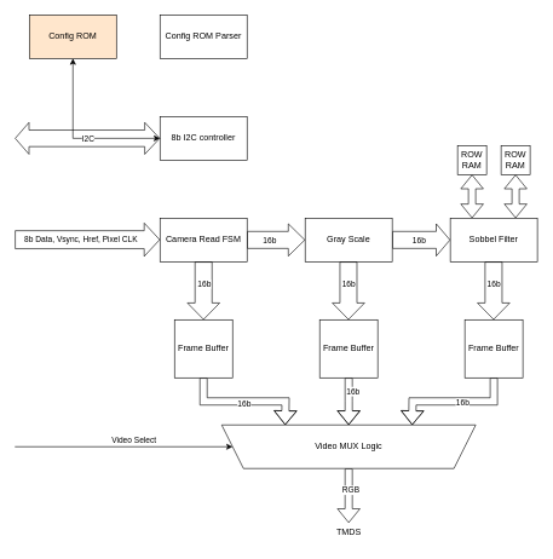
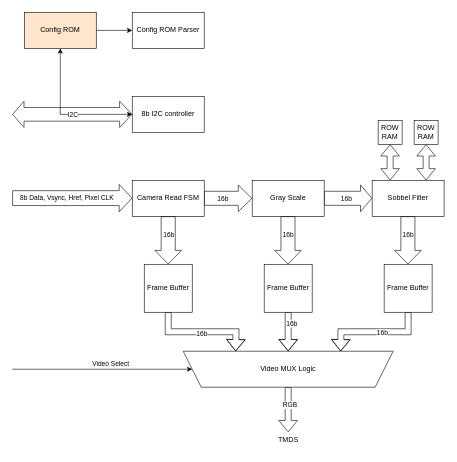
  <mxCell id="0" />
  <mxCell id="1" parent="0" />
  <mxCell id="2" value="" style="edgeStyle=orthogonalEdgeStyle;rounded=0;orthogonalLoop=1;jettySize=auto;html=1;startArrow=classic;startFill=1;" edge="1" parent="1" source="3" target="8"><mxGeometry relative="1" as="geometry" /></mxCell>
  <mxCell id="3" value="8b I2C controller" style="rounded=0;whiteSpace=wrap;html=1;" vertex="1" parent="1"><mxGeometry x="220" y="160" width="120" height="60" as="geometry" /></mxCell>
  <mxCell id="4" value="Config ROM Parser" style="rounded=0;whiteSpace=wrap;html=1;" vertex="1" parent="1"><mxGeometry x="220" y="20" width="120" height="60" as="geometry" /></mxCell>
  <mxCell id="5" value="" style="shape=flexArrow;endArrow=classic;html=1;rounded=0;entryX=0;entryY=0.5;entryDx=0;entryDy=0;startArrow=block;width=22.759;endSize=6.51;" edge="1" parent="1" target="3"><mxGeometry width="50" height="50" relative="1" as="geometry"><mxPoint x="20" y="190" as="sourcePoint" /><mxPoint x="160" y="180" as="targetPoint" /></mxGeometry></mxCell>
  <mxCell id="6" value="I2C" style="edgeLabel;html=1;align=center;verticalAlign=middle;resizable=0;points=[];" vertex="1" connectable="0" parent="5"><mxGeometry x="-0.124" y="-2" relative="1" as="geometry"><mxPoint x="12" y="-2" as="offset" /></mxGeometry></mxCell>
+ <mxCell id="7" style="edgeStyle=orthogonalEdgeStyle;rounded=0;orthogonalLoop=1;jettySize=auto;html=1;exitX=1;exitY=0.5;exitDx=0;exitDy=0;entryX=0;entryY=0.5;entryDx=0;entryDy=0;" edge="1" parent="1" source="8" target="4"><mxGeometry relative="1" as="geometry" /></mxCell>
  <mxCell id="8" value="Config ROM" style="rounded=0;whiteSpace=wrap;html=1;fillColor=#ffe6cc;" vertex="1" parent="1"><mxGeometry x="40" y="20" width="120" height="60" as="geometry" /></mxCell>
  <mxCell id="9" value="" style="edgeStyle=orthogonalEdgeStyle;rounded=0;orthogonalLoop=1;jettySize=auto;html=1;shape=flexArrow;width=23.448;endSize=7.214;" edge="1" parent="1" source="11" target="16"><mxGeometry relative="1" as="geometry" /></mxCell>
  <mxCell id="10" value="16b" style="edgeLabel;html=1;align=center;verticalAlign=middle;resizable=0;points=[];" vertex="1" connectable="0" parent="9"><mxGeometry x="-0.52" y="-2" relative="1" as="geometry"><mxPoint x="11" y="-2" as="offset" /></mxGeometry></mxCell>
  <mxCell id="11" value="Camera Read FSM" style="rounded=0;whiteSpace=wrap;html=1;" vertex="1" parent="1"><mxGeometry x="220" y="300" width="120" height="60" as="geometry" /></mxCell>
  <mxCell id="12" value="" style="shape=flexArrow;endArrow=classic;html=1;rounded=0;entryX=0;entryY=0.5;entryDx=0;entryDy=0;strokeWidth=1;width=24.828;endSize=6.752;" edge="1" parent="1"><mxGeometry width="50" height="50" relative="1" as="geometry"><mxPoint x="20" y="329.66" as="sourcePoint" /><mxPoint x="220" y="329.66" as="targetPoint" /></mxGeometry></mxCell>
  <mxCell id="13" value="8b Data, Vsync, Href, Pixel CLK" style="edgeLabel;html=1;align=center;verticalAlign=middle;resizable=0;points=[];" vertex="1" connectable="0" parent="12"><mxGeometry x="0.048" y="3" relative="1" as="geometry"><mxPoint x="-15" y="3" as="offset" /></mxGeometry></mxCell>
  <mxCell id="14" value="" style="edgeStyle=orthogonalEdgeStyle;rounded=0;orthogonalLoop=1;jettySize=auto;html=1;shape=flexArrow;width=23.448;endSize=5.959;" edge="1" parent="1" source="16" target="19"><mxGeometry relative="1" as="geometry" /></mxCell>
  <mxCell id="15" value="16b" style="edgeLabel;html=1;align=center;verticalAlign=middle;resizable=0;points=[];" vertex="1" connectable="0" parent="14"><mxGeometry x="-0.107" y="1" relative="1" as="geometry"><mxPoint y="1" as="offset" /></mxGeometry></mxCell>
  <mxCell id="16" value="Gray Scale" style="rounded=0;whiteSpace=wrap;html=1;" vertex="1" parent="1"><mxGeometry x="420" y="300" width="120" height="60" as="geometry" /></mxCell>
  <mxCell id="17" style="edgeStyle=orthogonalEdgeStyle;rounded=0;orthogonalLoop=1;jettySize=auto;html=1;exitX=0.25;exitY=0;exitDx=0;exitDy=0;entryX=0.5;entryY=1;entryDx=0;entryDy=0;shape=flexArrow;startArrow=block;" edge="1" parent="1" source="19" target="20"><mxGeometry relative="1" as="geometry" /></mxCell>
  <mxCell id="18" style="edgeStyle=orthogonalEdgeStyle;rounded=0;orthogonalLoop=1;jettySize=auto;html=1;exitX=0.75;exitY=0;exitDx=0;exitDy=0;entryX=0.5;entryY=1;entryDx=0;entryDy=0;shape=flexArrow;startArrow=block;" edge="1" parent="1" source="19" target="21"><mxGeometry relative="1" as="geometry" /></mxCell>
  <mxCell id="19" value="Sobbel Filter" style="rounded=0;whiteSpace=wrap;html=1;" vertex="1" parent="1"><mxGeometry x="620" y="300" width="120" height="60" as="geometry" /></mxCell>
  <mxCell id="20" value="ROW&lt;div&gt;RAM&lt;/div&gt;" style="whiteSpace=wrap;html=1;aspect=fixed;" vertex="1" parent="1"><mxGeometry x="630" y="200" width="40" height="40" as="geometry" /></mxCell>
  <mxCell id="21" value="ROW&lt;div&gt;RAM&lt;/div&gt;" style="whiteSpace=wrap;html=1;aspect=fixed;" vertex="1" parent="1"><mxGeometry x="690" y="200" width="40" height="40" as="geometry" /></mxCell>
  <mxCell id="22" style="edgeStyle=orthogonalEdgeStyle;rounded=0;orthogonalLoop=1;jettySize=auto;html=1;exitX=0.5;exitY=1;exitDx=0;exitDy=0;entryX=0.5;entryY=1;entryDx=0;entryDy=0;shape=flexArrow;" edge="1" parent="1" source="23"><mxGeometry relative="1" as="geometry"><mxPoint x="480" y="585" as="targetPoint" /></mxGeometry></mxCell>
  <mxCell id="23" value="Frame Buffer" style="whiteSpace=wrap;html=1;aspect=fixed;" vertex="1" parent="1"><mxGeometry x="440" y="440" width="80" height="80" as="geometry" /></mxCell>
  <mxCell id="24" style="edgeStyle=orthogonalEdgeStyle;rounded=0;orthogonalLoop=1;jettySize=auto;html=1;exitX=0.5;exitY=1;exitDx=0;exitDy=0;entryX=0.25;entryY=1;entryDx=0;entryDy=0;shape=flexArrow;" edge="1" parent="1" source="26"><mxGeometry relative="1" as="geometry"><mxPoint x="567.5" y="585" as="targetPoint" /></mxGeometry></mxCell>
  <mxCell id="25" value="16b" style="edgeLabel;html=1;align=center;verticalAlign=middle;resizable=0;points=[];" vertex="1" connectable="0" parent="24"><mxGeometry x="-0.281" y="2" relative="1" as="geometry"><mxPoint x="-12" as="offset" /></mxGeometry></mxCell>
  <mxCell id="26" value="Frame Buffer" style="whiteSpace=wrap;html=1;aspect=fixed;" vertex="1" parent="1"><mxGeometry x="640" y="440" width="80" height="80" as="geometry" /></mxCell>
  <mxCell id="27" style="edgeStyle=orthogonalEdgeStyle;rounded=0;orthogonalLoop=1;jettySize=auto;html=1;exitX=0.5;exitY=1;exitDx=0;exitDy=0;entryX=0.75;entryY=1;entryDx=0;entryDy=0;shape=flexArrow;" edge="1" parent="1" source="28"><mxGeometry relative="1" as="geometry"><mxPoint x="392.5" y="585" as="targetPoint" /></mxGeometry></mxCell>
  <mxCell id="28" value="Frame Buffer" style="whiteSpace=wrap;html=1;aspect=fixed;" vertex="1" parent="1"><mxGeometry x="240" y="440" width="80" height="80" as="geometry" /></mxCell>
  <mxCell id="29" value="" style="edgeStyle=orthogonalEdgeStyle;rounded=0;orthogonalLoop=1;jettySize=auto;html=1;shape=flexArrow;width=23.448;endSize=7.214;exitX=0.5;exitY=1;exitDx=0;exitDy=0;entryX=0.5;entryY=0;entryDx=0;entryDy=0;" edge="1" parent="1" source="11" target="28"><mxGeometry relative="1" as="geometry"><mxPoint x="270" y="410" as="sourcePoint" /><mxPoint x="350" y="410" as="targetPoint" /></mxGeometry></mxCell>
  <mxCell id="30" value="16b" style="edgeLabel;html=1;align=center;verticalAlign=middle;resizable=0;points=[];" vertex="1" connectable="0" parent="29"><mxGeometry x="-0.52" y="-2" relative="1" as="geometry"><mxPoint x="2" y="11" as="offset" /></mxGeometry></mxCell>
  <mxCell id="31" value="" style="edgeStyle=orthogonalEdgeStyle;rounded=0;orthogonalLoop=1;jettySize=auto;html=1;shape=flexArrow;width=23.448;endSize=7.214;exitX=0.5;exitY=1;exitDx=0;exitDy=0;entryX=0.5;entryY=0;entryDx=0;entryDy=0;" edge="1" parent="1"><mxGeometry relative="1" as="geometry"><mxPoint x="479.66" y="360" as="sourcePoint" /><mxPoint x="479.66" y="440" as="targetPoint" /></mxGeometry></mxCell>
  <mxCell id="32" value="16b" style="edgeLabel;html=1;align=center;verticalAlign=middle;resizable=0;points=[];" vertex="1" connectable="0" parent="31"><mxGeometry x="-0.52" y="-2" relative="1" as="geometry"><mxPoint x="2" y="11" as="offset" /></mxGeometry></mxCell>
  <mxCell id="33" value="" style="edgeStyle=orthogonalEdgeStyle;rounded=0;orthogonalLoop=1;jettySize=auto;html=1;shape=flexArrow;width=23.448;endSize=7.214;exitX=0.5;exitY=1;exitDx=0;exitDy=0;entryX=0.5;entryY=0;entryDx=0;entryDy=0;" edge="1" parent="1"><mxGeometry relative="1" as="geometry"><mxPoint x="679.66" y="360" as="sourcePoint" /><mxPoint x="679.66" y="440" as="targetPoint" /></mxGeometry></mxCell>
  <mxCell id="34" value="16b" style="edgeLabel;html=1;align=center;verticalAlign=middle;resizable=0;points=[];" vertex="1" connectable="0" parent="33"><mxGeometry x="-0.52" y="-2" relative="1" as="geometry"><mxPoint x="2" y="11" as="offset" /></mxGeometry></mxCell>
  <mxCell id="35" value="16b" style="edgeLabel;html=1;align=center;verticalAlign=middle;resizable=0;points=[];" vertex="1" connectable="0" parent="1"><mxGeometry x="480" y="540" as="geometry"><mxPoint x="5" y="-2" as="offset" /></mxGeometry></mxCell>
  <mxCell id="36" value="16b" style="edgeLabel;html=1;align=center;verticalAlign=middle;resizable=0;points=[];" vertex="1" connectable="0" parent="1"><mxGeometry x="400" y="570" as="geometry"><mxPoint x="-65" y="-15" as="offset" /></mxGeometry></mxCell>
  <mxCell id="37" value="" style="endArrow=classic;html=1;rounded=0;entryX=1;entryY=0.5;entryDx=0;entryDy=0;" edge="1" parent="1"><mxGeometry width="50" height="50" relative="1" as="geometry"><mxPoint x="20" y="615" as="sourcePoint" /><mxPoint x="320" y="615" as="targetPoint" /></mxGeometry></mxCell>
  <mxCell id="38" value="Video Select" style="edgeLabel;html=1;align=center;verticalAlign=middle;resizable=0;points=[];" vertex="1" connectable="0" parent="37"><mxGeometry x="0.305" y="3" relative="1" as="geometry"><mxPoint x="-33" y="-7" as="offset" /></mxGeometry></mxCell>
  <mxCell id="39" value="" style="shape=flexArrow;endArrow=classic;html=1;rounded=0;exitX=0.5;exitY=0;exitDx=0;exitDy=0;" edge="1" parent="1"><mxGeometry width="50" height="50" relative="1" as="geometry"><mxPoint x="480" y="645" as="sourcePoint" /><mxPoint x="480" y="720" as="targetPoint" /></mxGeometry></mxCell>
  <mxCell id="40" value="RGB" style="edgeLabel;html=1;align=center;verticalAlign=middle;resizable=0;points=[];" vertex="1" connectable="0" parent="39"><mxGeometry x="-0.231" y="2" relative="1" as="geometry"><mxPoint as="offset" /></mxGeometry></mxCell>
  <mxCell id="41" value="TMDS" style="text;html=1;align=center;verticalAlign=middle;resizable=0;points=[];autosize=1;strokeColor=none;fillColor=none;" vertex="1" parent="1"><mxGeometry x="450" y="718" width="60" height="30" as="geometry" /></mxCell>
  <mxCell id="42" value="Video MUX Logic" style="shape=trapezoid;perimeter=trapezoidPerimeter;whiteSpace=wrap;html=1;fixedSize=1;rotation=0;size=30;labelBorderColor=none;verticalAlign=middle;horizontal=1;direction=west;" vertex="1" parent="1"><mxGeometry x="305" y="585" width="350" height="60" as="geometry" /></mxCell>
